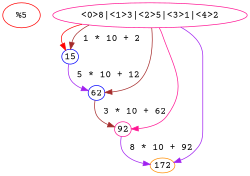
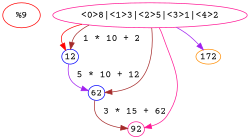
  digraph {
    fontname="Courier Prime"
    ranksep=0
    node [color=deeppink fontname="Courier Prime" margin=0 shape=ellipse]
    edge [color=brown fontname="Courier Prime"]
-   "%5" [color=red margin="" shape=""]
+   "%5" [color=red label="%9" margin="" shape=""]
    n2 [label="<0>8|<1>3|<2>5|<3>1|<4>2" width=3 margin="" shape=""]
-   12 [color=blue height=0 width=0 label=15]
+   12 [color=blue height=0 width=0]
    62 [color=blue height=0 width=0]
    92 [height=0 width=0]
    172 [color=darkorange height=0 width=0]
    n2 -> 12 [color=red tailport=3]
    n2 -> 12 [label=" 1 * 10 + 2" tailport=4]
    n2 -> 62 [tailport=2]
    n2 -> 92 [color=deeppink tailport=1]
    n2 -> 172 [color=purple tailport=0]
    12 -> 62 [color=purple label=" 5 * 10 + 12"]
-   62 -> 92 [label=" 3 * 10 + 62"]
-   92 -> 172 [color=purple label=" 8 * 10 + 92"]
+   62 -> 92 [label=" 3 * 15 + 62"]
  }
